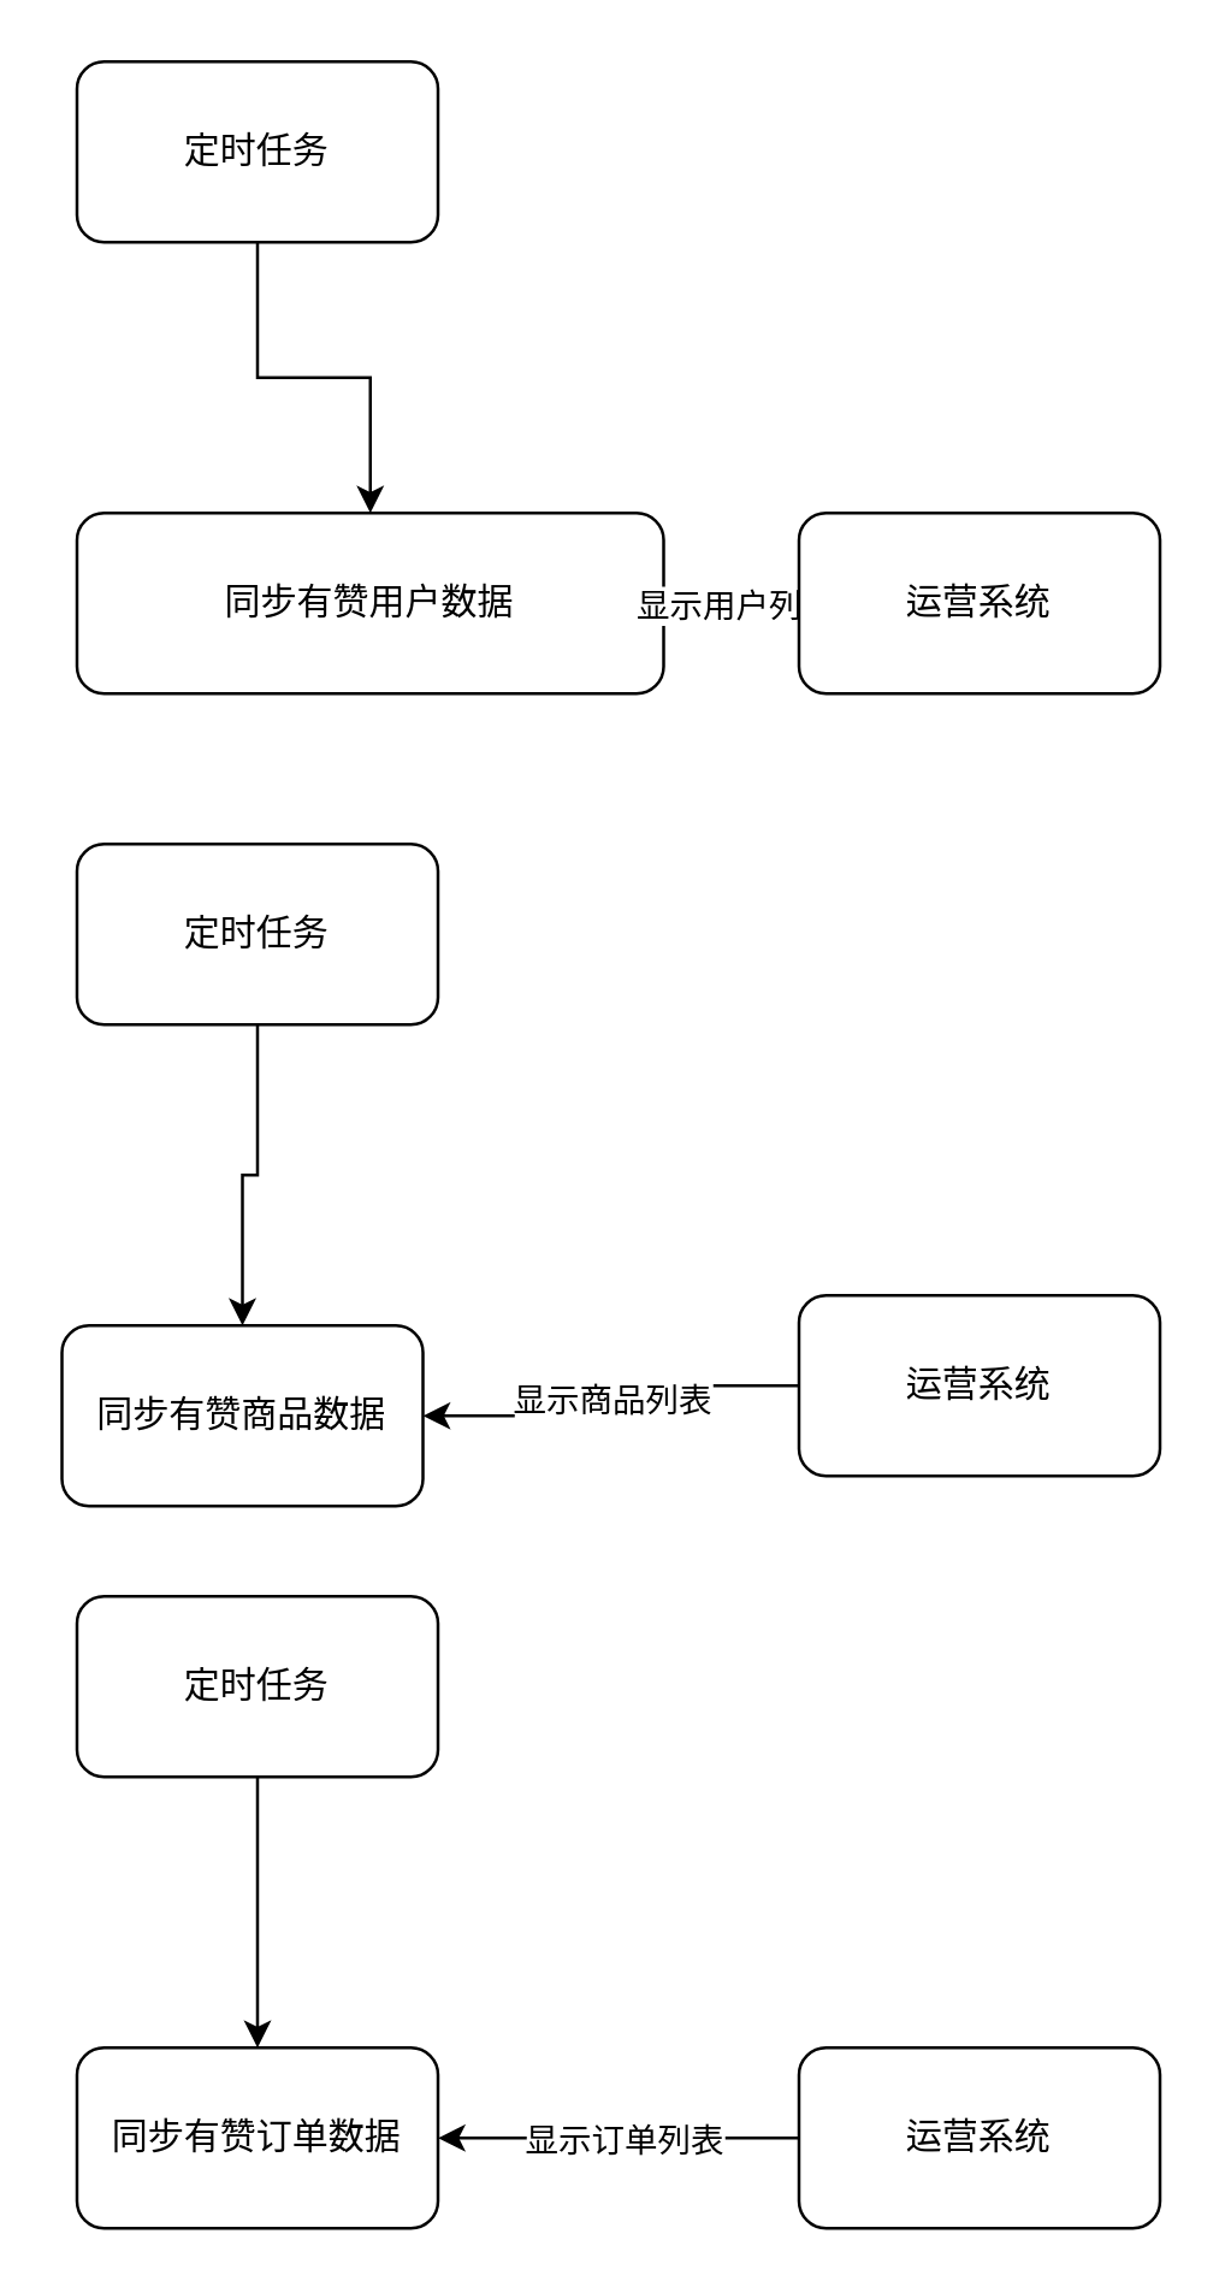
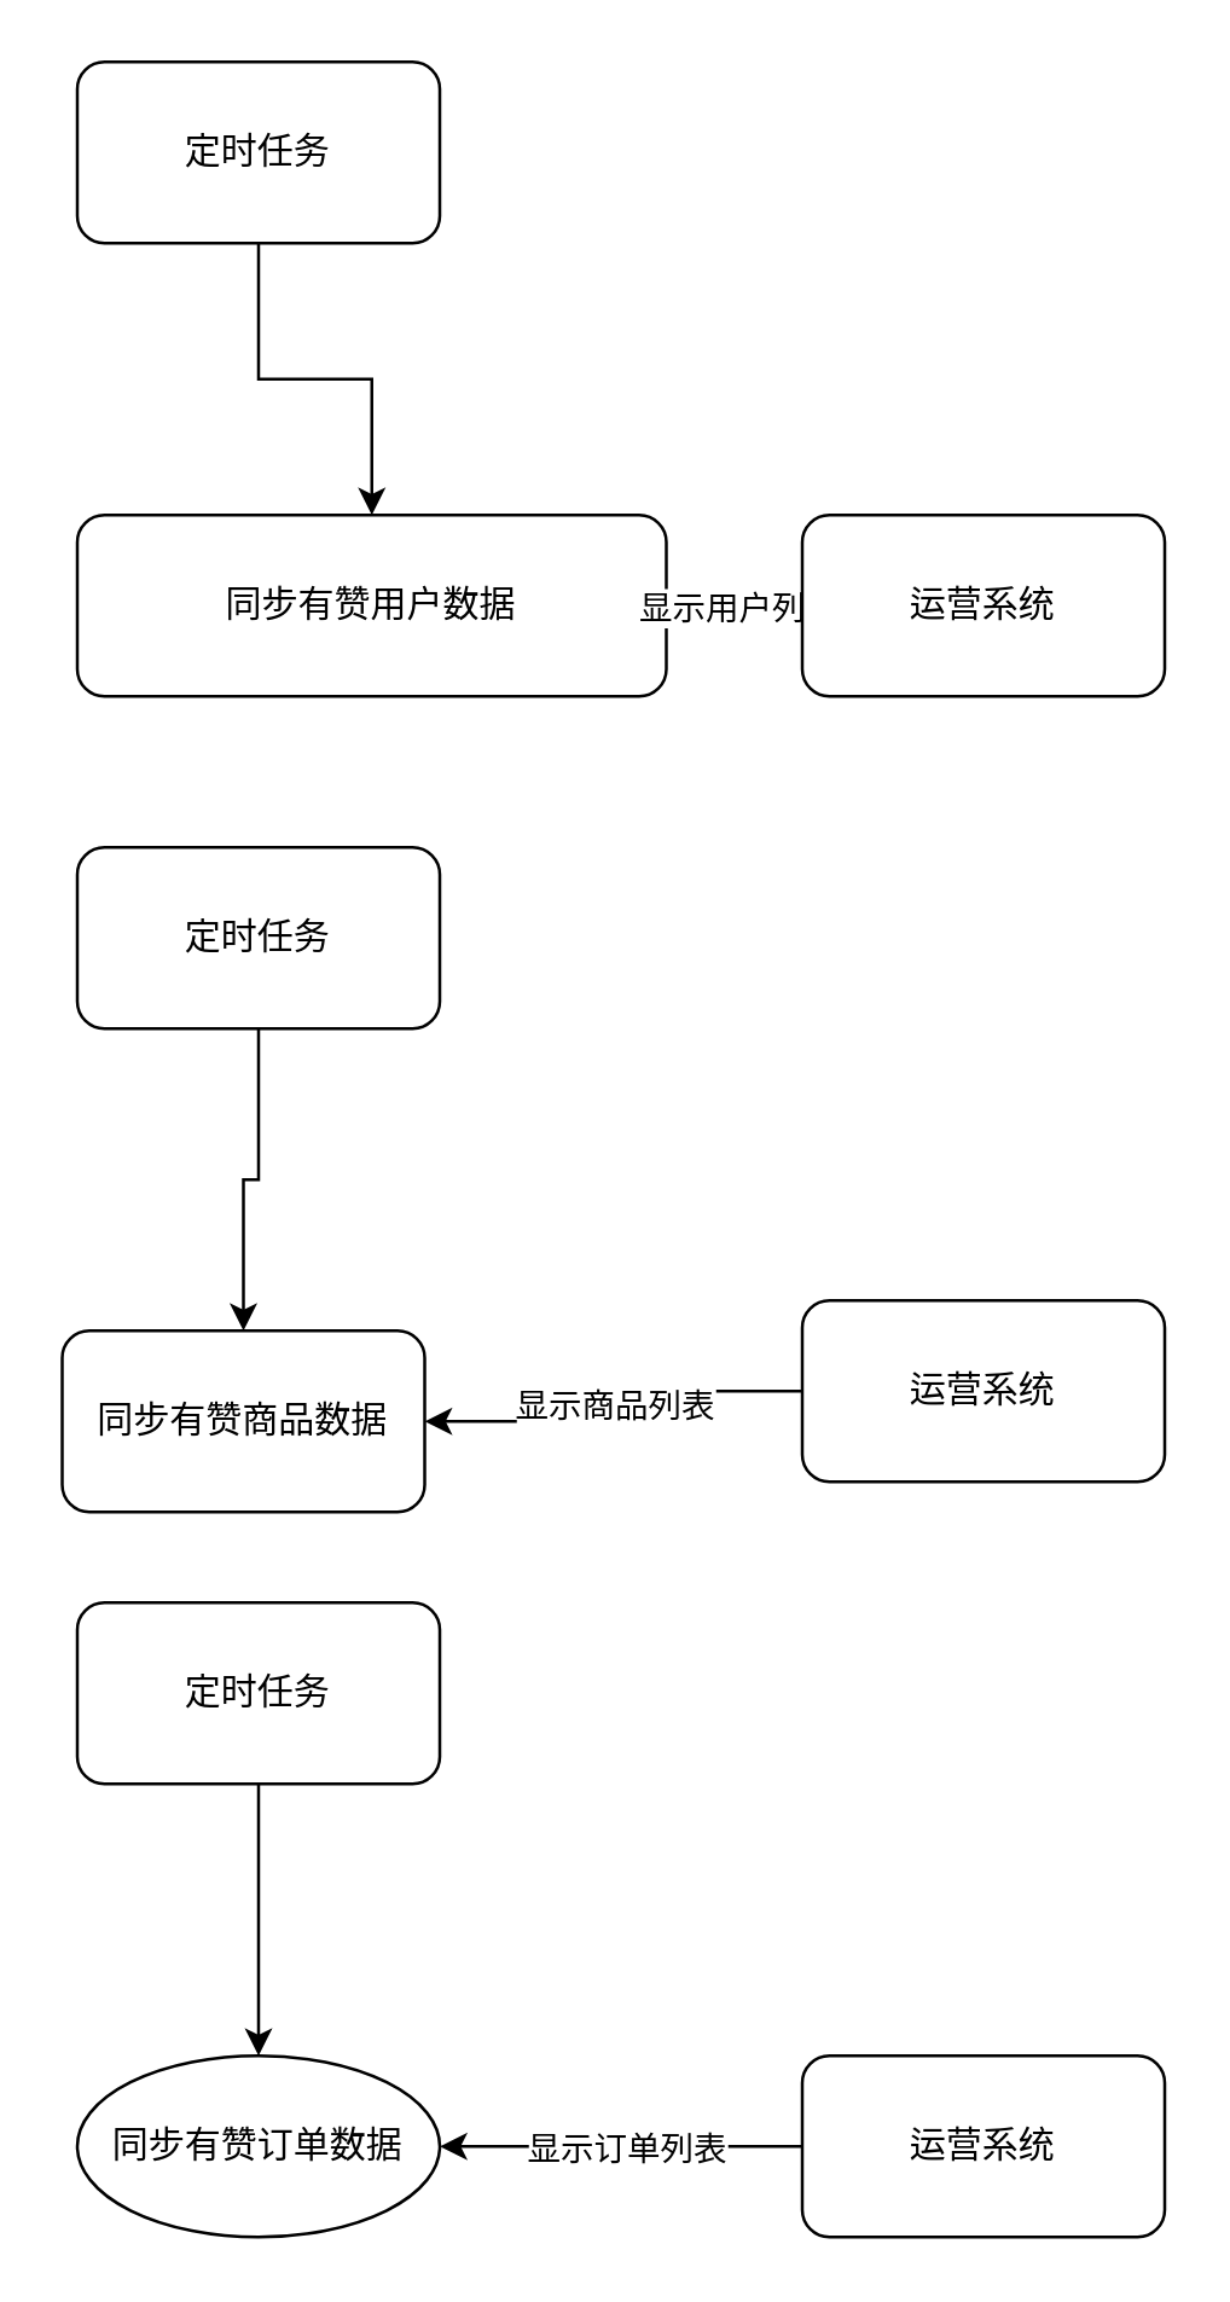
  <mxCell id="0" />
  <mxCell id="1" parent="0" />
  <mxCell id="2" value="" style="edgeStyle=orthogonalEdgeStyle;rounded=0;orthogonalLoop=1;jettySize=auto;html=1;" edge="1" parent="1" source="3" target="4"><mxGeometry relative="1" as="geometry" /></mxCell>
  <mxCell id="3" value="定时任务" style="rounded=1;whiteSpace=wrap;html=1;" vertex="1" parent="1"><mxGeometry x="25" y="20" width="120" height="60" as="geometry" /></mxCell>
  <mxCell id="4" value="同步有赞用户数据" style="rounded=1;whiteSpace=wrap;html=1;" vertex="1" parent="1"><mxGeometry x="25" y="170" width="195" height="60" as="geometry" /></mxCell>
  <mxCell id="5" value="" style="edgeStyle=orthogonalEdgeStyle;rounded=0;orthogonalLoop=1;jettySize=auto;html=1;" edge="1" parent="1" source="7" target="4"><mxGeometry relative="1" as="geometry" /></mxCell>
  <mxCell id="6" value="显示用户列表" style="edgeLabel;html=1;align=center;verticalAlign=middle;resizable=0;points=[];" vertex="1" connectable="0" parent="5"><mxGeometry x="-0.013" relative="1" as="geometry"><mxPoint as="offset" /></mxGeometry></mxCell>
  <mxCell id="7" value="运营系统" style="rounded=1;whiteSpace=wrap;html=1;" vertex="1" parent="1"><mxGeometry x="265" y="170" width="120" height="60" as="geometry" /></mxCell>
  <mxCell id="8" value="" style="edgeStyle=orthogonalEdgeStyle;rounded=0;orthogonalLoop=1;jettySize=auto;html=1;" edge="1" source="9" target="10" parent="1"><mxGeometry relative="1" as="geometry" /></mxCell>
  <mxCell id="9" value="定时任务" style="rounded=1;whiteSpace=wrap;html=1;" vertex="1" parent="1"><mxGeometry x="25" y="280" width="120" height="60" as="geometry" /></mxCell>
  <mxCell id="10" value="同步有赞商品数据" style="rounded=1;whiteSpace=wrap;html=1;" vertex="1" parent="1"><mxGeometry x="20" y="440" width="120" height="60" as="geometry" /></mxCell>
  <mxCell id="11" value="" style="edgeStyle=orthogonalEdgeStyle;rounded=0;orthogonalLoop=1;jettySize=auto;html=1;" edge="1" source="13" target="10" parent="1"><mxGeometry relative="1" as="geometry" /></mxCell>
  <mxCell id="12" value="显示商品列表" style="edgeLabel;html=1;align=center;verticalAlign=middle;resizable=0;points=[];" vertex="1" connectable="0" parent="11"><mxGeometry x="-0.013" relative="1" as="geometry"><mxPoint as="offset" /></mxGeometry></mxCell>
  <mxCell id="13" value="运营系统" style="rounded=1;whiteSpace=wrap;html=1;" vertex="1" parent="1"><mxGeometry x="265" y="430" width="120" height="60" as="geometry" /></mxCell>
  <mxCell id="14" value="" style="edgeStyle=orthogonalEdgeStyle;rounded=0;orthogonalLoop=1;jettySize=auto;html=1;" edge="1" source="15" target="16" parent="1"><mxGeometry relative="1" as="geometry" /></mxCell>
  <mxCell id="15" value="定时任务" style="rounded=1;whiteSpace=wrap;html=1;" vertex="1" parent="1"><mxGeometry x="25" y="530" width="120" height="60" as="geometry" /></mxCell>
- <mxCell id="16" value="同步有赞订单数据" style="rounded=1;whiteSpace=wrap;html=1;" vertex="1" parent="1"><mxGeometry x="25" y="680" width="120" height="60" as="geometry" /></mxCell>
+ <mxCell id="16" value="同步有赞订单数据" style="ellipse;whiteSpace=wrap;html=1;" vertex="1" parent="1"><mxGeometry x="25" y="680" width="120" height="60" as="geometry" /></mxCell>
  <mxCell id="17" value="" style="edgeStyle=orthogonalEdgeStyle;rounded=0;orthogonalLoop=1;jettySize=auto;html=1;" edge="1" source="19" target="16" parent="1"><mxGeometry relative="1" as="geometry" /></mxCell>
  <mxCell id="18" value="显示订单列表" style="edgeLabel;html=1;align=center;verticalAlign=middle;resizable=0;points=[];" vertex="1" connectable="0" parent="17"><mxGeometry x="-0.013" relative="1" as="geometry"><mxPoint as="offset" /></mxGeometry></mxCell>
  <mxCell id="19" value="运营系统" style="rounded=1;whiteSpace=wrap;html=1;" vertex="1" parent="1"><mxGeometry x="265" y="680" width="120" height="60" as="geometry" /></mxCell>
